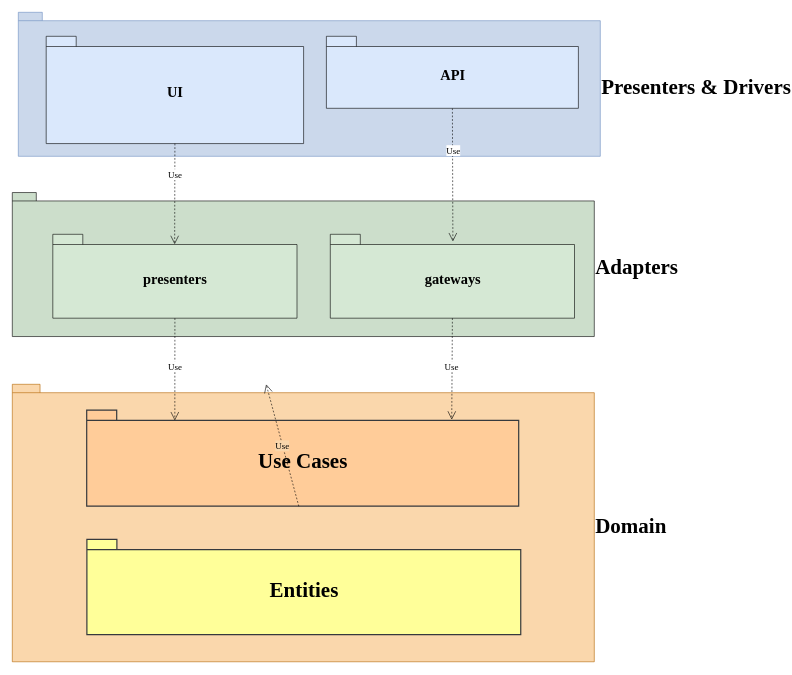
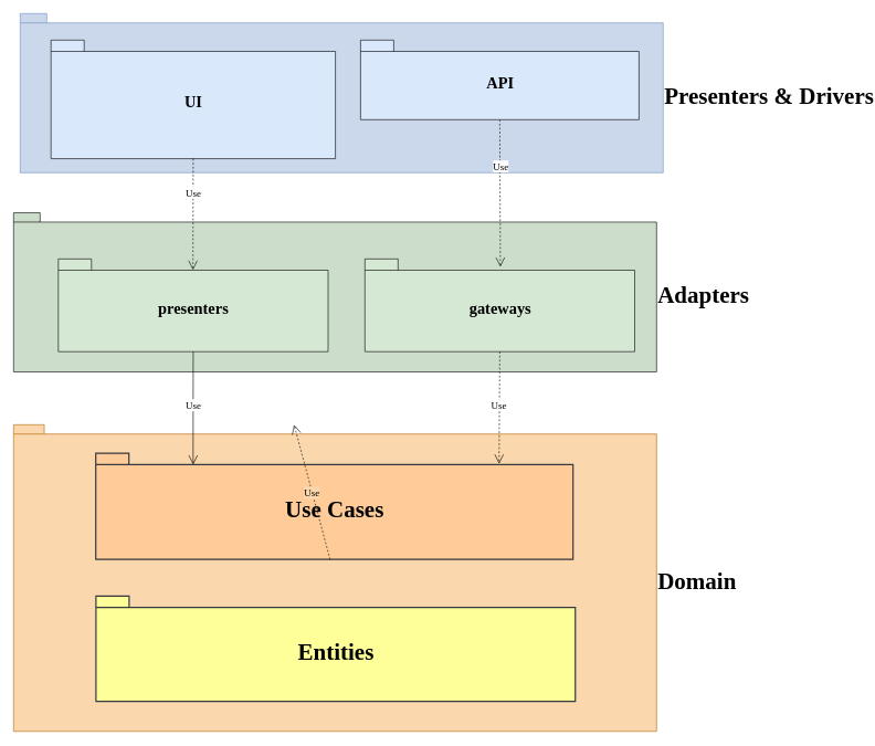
  <mxCell id="0" />
  <mxCell id="1" parent="0" />
  <mxCell id="2" value="&lt;font style=&quot;font-size: 35px&quot;&gt;Presenters &amp;amp; Drivers&lt;/font&gt;" style="shape=folder;fontStyle=1;spacingTop=10;tabWidth=40;tabHeight=14;tabPosition=left;html=1;fontSize=15;labelPosition=right;verticalLabelPosition=middle;align=left;verticalAlign=middle;fontFamily=Verdana;fillColor=#CBD8EB;strokeColor=#6c8ebf;" vertex="1" parent="1"><mxGeometry x="30" y="20" width="970" height="240" as="geometry" /></mxCell>
  <mxCell id="3" value="" style="group;strokeColor=none;fillColor=#ffffff;labelPosition=right;verticalLabelPosition=middle;align=left;verticalAlign=middle;" parent="1" vertex="1" connectable="0"><mxGeometry x="20" y="640" width="970" height="462.46" as="geometry" /></mxCell>
  <mxCell id="4" value="&lt;font style=&quot;font-size: 35px&quot;&gt;Domain&lt;/font&gt;" style="shape=folder;fontStyle=1;spacingTop=10;tabWidth=40;tabHeight=14;tabPosition=left;html=1;fontSize=15;labelPosition=right;verticalLabelPosition=middle;align=left;verticalAlign=middle;fontFamily=Verdana;fillColor=#fad7ac;strokeColor=#b46504;" parent="3" vertex="1"><mxGeometry width="970" height="462.46" as="geometry" /></mxCell>
  <mxCell id="5" value="&lt;font style=&quot;font-size: 35px&quot;&gt;Use Cases&lt;/font&gt;" style="shape=folder;fontStyle=1;spacingTop=10;tabWidth=50;tabHeight=17;tabPosition=left;html=1;rounded=0;shadow=0;comic=0;labelBackgroundColor=none;strokeWidth=2;fontFamily=Verdana;fontSize=12;align=center;labelPosition=center;verticalLabelPosition=middle;verticalAlign=middle;fillColor=#ffcc99;strokeColor=#36393d;" parent="3" vertex="1"><mxGeometry x="124" y="43.12" width="720" height="160" as="geometry" /></mxCell>
  <mxCell id="6" value="Use" style="endArrow=open;endSize=12;dashed=1;html=1;fontFamily=Verdana;fontSize=15;exitX=0.491;exitY=1.001;exitDx=0;exitDy=0;exitPerimeter=0;labelBackgroundColor=#FAD7AC;" parent="3" source="5" target="4" edge="1"><mxGeometry x="0.002" width="160" relative="1" as="geometry"><mxPoint x="498.213" y="169.262" as="sourcePoint" /><mxPoint x="498.215" y="307.803" as="targetPoint" /><mxPoint as="offset" /></mxGeometry></mxCell>
  <mxCell id="7" value="" style="group;fontSize=13;labelPosition=center;verticalLabelPosition=middle;align=center;verticalAlign=middle;fillColor=none;strokeColor=none;strokeWidth=2;" parent="3" vertex="1" connectable="0"><mxGeometry x="228.373" y="246.71" width="706.354" height="182.06" as="geometry" /></mxCell>
  <mxCell id="8" value="&lt;font style=&quot;font-size: 35px&quot;&gt;Entities&lt;/font&gt;" style="shape=folder;fontStyle=1;spacingTop=10;tabWidth=50;tabHeight=17;tabPosition=left;html=1;rounded=0;shadow=0;comic=0;labelBackgroundColor=none;strokeWidth=2;fontFamily=Verdana;fontSize=10;align=center;labelPosition=center;verticalLabelPosition=middle;verticalAlign=middle;fillColor=#FFFF99;strokeColor=#36393d;" parent="7" vertex="1"><mxGeometry x="-104.055" y="11.67" width="723.091" height="158.72" as="geometry" /></mxCell>
  <mxCell id="9" value="&lt;font style=&quot;font-size: 35px&quot;&gt;Adapters&lt;/font&gt;" style="shape=folder;fontStyle=1;spacingTop=10;tabWidth=40;tabHeight=14;tabPosition=left;html=1;fontSize=15;labelPosition=right;verticalLabelPosition=middle;align=left;verticalAlign=middle;fontFamily=Verdana;fillColor=#CCDECB;strokeColor=#000000;" parent="1" vertex="1"><mxGeometry x="20" y="320.41" width="970" height="240" as="geometry" /></mxCell>
  <mxCell id="10" value="&lt;font style=&quot;font-size: 24px&quot;&gt;presenters&lt;/font&gt;" style="shape=folder;fontStyle=1;spacingTop=10;tabWidth=50;tabHeight=17;tabPosition=left;html=1;rounded=0;shadow=0;comic=0;labelBackgroundColor=none;strokeWidth=1;fontFamily=Verdana;fontSize=10;align=center;labelPosition=center;verticalLabelPosition=middle;verticalAlign=middle;fillColor=#d5e8d4;strokeColor=#000000;" parent="1" vertex="1"><mxGeometry x="87.5" y="390" width="407" height="139.82" as="geometry" /></mxCell>
  <mxCell id="11" value="" style="group;fillColor=none;strokeColor=none;" parent="1" vertex="1" connectable="0"><mxGeometry x="550" y="390" width="407" height="139.82" as="geometry" /></mxCell>
  <mxCell id="12" value="&lt;font style=&quot;font-size: 24px&quot;&gt;gateways&lt;/font&gt;" style="shape=folder;fontStyle=1;spacingTop=10;tabWidth=50;tabHeight=17;tabPosition=left;html=1;rounded=0;shadow=0;comic=0;labelBackgroundColor=none;strokeWidth=1;fontFamily=Verdana;fontSize=10;align=center;labelPosition=center;verticalLabelPosition=middle;verticalAlign=middle;fillColor=#d5e8d4;strokeColor=#000000;" parent="11" vertex="1"><mxGeometry width="407.0" height="139.82" as="geometry" /></mxCell>
  <mxCell id="13" value="&lt;font style=&quot;font-size: 24px&quot;&gt;UI&lt;/font&gt;" style="shape=folder;fontStyle=1;spacingTop=10;tabWidth=50;tabHeight=17;tabPosition=left;html=1;rounded=0;shadow=0;comic=0;labelBackgroundColor=none;strokeWidth=1;fontFamily=Verdana;fontSize=18;align=center;labelPosition=center;verticalLabelPosition=middle;verticalAlign=middle;fillColor=#dae8fc;strokeColor=#000000;" parent="1" vertex="1"><mxGeometry x="76.5" y="60" width="429" height="178.82" as="geometry" /></mxCell>
  <mxCell id="14" value="Use" style="endArrow=open;endSize=12;dashed=1;html=1;fontFamily=Verdana;fontSize=15;exitX=0.5;exitY=1;exitDx=0;exitDy=0;exitPerimeter=0;entryX=0.499;entryY=0.118;entryDx=0;entryDy=0;entryPerimeter=0;" parent="1" source="13" target="10" edge="1"><mxGeometry x="-0.39" width="160" relative="1" as="geometry"><mxPoint x="190" y="282.59" as="sourcePoint" /><mxPoint x="-10" as="targetPoint" y="430" /><mxPoint as="offset" /></mxGeometry></mxCell>
  <mxCell id="15" value="Use" style="endArrow=open;endSize=12;dashed=1;html=1;fontFamily=Verdana;fontSize=15;exitX=0.5;exitY=1;exitDx=0;exitDy=0;exitPerimeter=0;entryX=0.845;entryY=0.099;entryDx=0;entryDy=0;entryPerimeter=0;" parent="1" source="12" target="5" edge="1"><mxGeometry x="-0.052" y="-1" width="160" relative="1" as="geometry"><mxPoint x="486.25" y="537.88" as="sourcePoint" /><mxPoint x="293.012" y="758.66" as="targetPoint" /><Array as="points" /><mxPoint as="offset" /></mxGeometry></mxCell>
  <mxCell id="16" value="Use" style="endArrow=open;endSize=12;dashed=1;html=1;fontFamily=Verdana;fontSize=15;exitX=0.5;exitY=1;exitDx=0;exitDy=0;exitPerimeter=0;entryX=0.502;entryY=0.085;entryDx=0;entryDy=0;entryPerimeter=0;" parent="1" source="17" target="12" edge="1"><mxGeometry x="-0.372" y="1" width="160" relative="1" as="geometry"><mxPoint x="432" y="277.82" as="sourcePoint" /><mxPoint x="456.7" y="431.336" as="targetPoint" /><Array as="points" /><mxPoint as="offset" /></mxGeometry></mxCell>
  <mxCell id="17" value="&lt;font style=&quot;font-size: 24px&quot;&gt;API&lt;/font&gt;" style="shape=folder;fontStyle=1;spacingTop=10;tabWidth=50;tabHeight=17;tabPosition=left;html=1;rounded=0;shadow=0;comic=0;labelBackgroundColor=none;strokeWidth=1;fontFamily=Verdana;fontSize=18;align=center;labelPosition=center;verticalLabelPosition=middle;verticalAlign=middle;fillColor=#dae8fc;strokeColor=#000000;" parent="1" vertex="1"><mxGeometry x="543.5" y="60" width="420" height="120" as="geometry" /></mxCell>
- <mxCell id="18" value="Use" style="endArrow=open;endSize=12;dashed=1;html=1;fontFamily=Verdana;fontSize=15;exitX=0.5;exitY=1;exitDx=0;exitDy=0;exitPerimeter=0;entryX=0.204;entryY=0.107;entryDx=0;entryDy=0;entryPerimeter=0;" parent="1" source="10" target="5" edge="1"><mxGeometry x="-0.059" width="160" relative="1" as="geometry"><mxPoint x="-66.66" y="560.16" as="sourcePoint" /><mxPoint x="148" y="711" as="targetPoint" /><Array as="points" /><mxPoint as="offset" /></mxGeometry></mxCell>
+ <mxCell id="18" value="Use" style="endArrow=open;endSize=12;dashed=0;html=1;fontFamily=Verdana;fontSize=15;exitX=0.5;exitY=1;exitDx=0;exitDy=0;exitPerimeter=0;entryX=0.204;entryY=0.107;entryDx=0;entryDy=0;entryPerimeter=0;" parent="1" source="10" target="5" edge="1"><mxGeometry x="-0.059" width="160" relative="1" as="geometry"><mxPoint x="-66.66" y="560.16" as="sourcePoint" /><mxPoint x="148" y="711" as="targetPoint" /><Array as="points" /><mxPoint as="offset" /></mxGeometry></mxCell>
